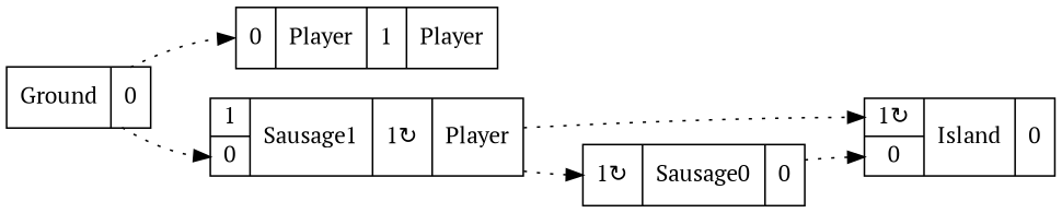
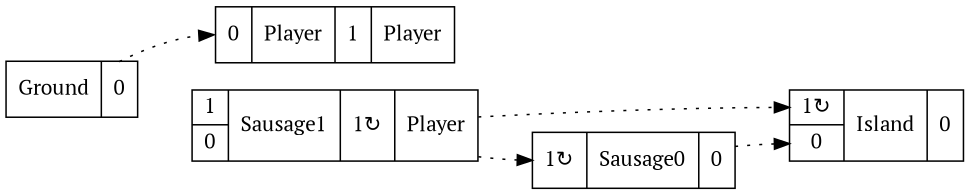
  digraph {
    fontname="PT Serif"
    rankdir=LR
    node [fontname="PT Serif" shape=record]
    edge [fontname="PT Serif" headport=Sausage1P style=dotted]
    n1 [label="{{<GroundP>0}|{Player}|<PlayerOUT>1|{Player}}"]
    n2 [label="{{<Player>1|<GroundP>0}|{Sausage1}|<Sausage1OUT>1&#8635;|{Player}}"]
    n3 [label="{{<Sausage1P>1&#8635;}|{Sausage0}|<Sausage0OUT>0}"]
    n4 [label="{{<Sausage1P>1&#8635;|<Sausage0P>0}|{Island}|<IslandOUT>0}"]
    n5 [label="{{Ground}|<GroundOUT>0}"]
    n2 -> n3
    n2 -> n4
    n3 -> n4 [headport=Sausage0P]
    n5 -> n1 [headport=GroundP]
-   n5 -> n2 [headport=GroundP]
  }
